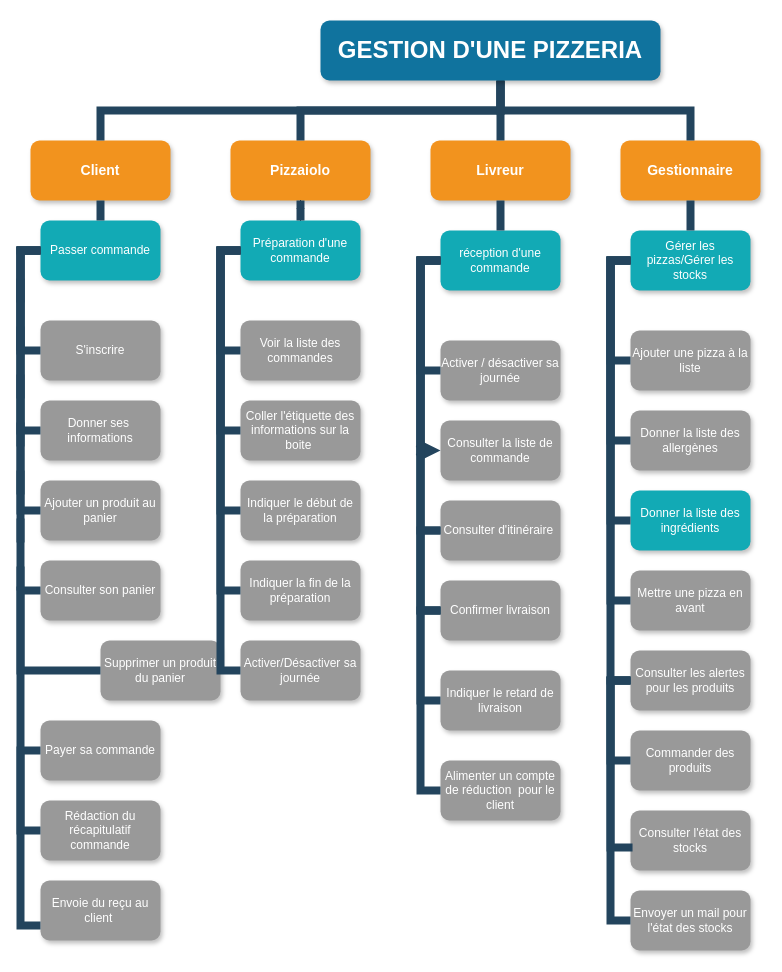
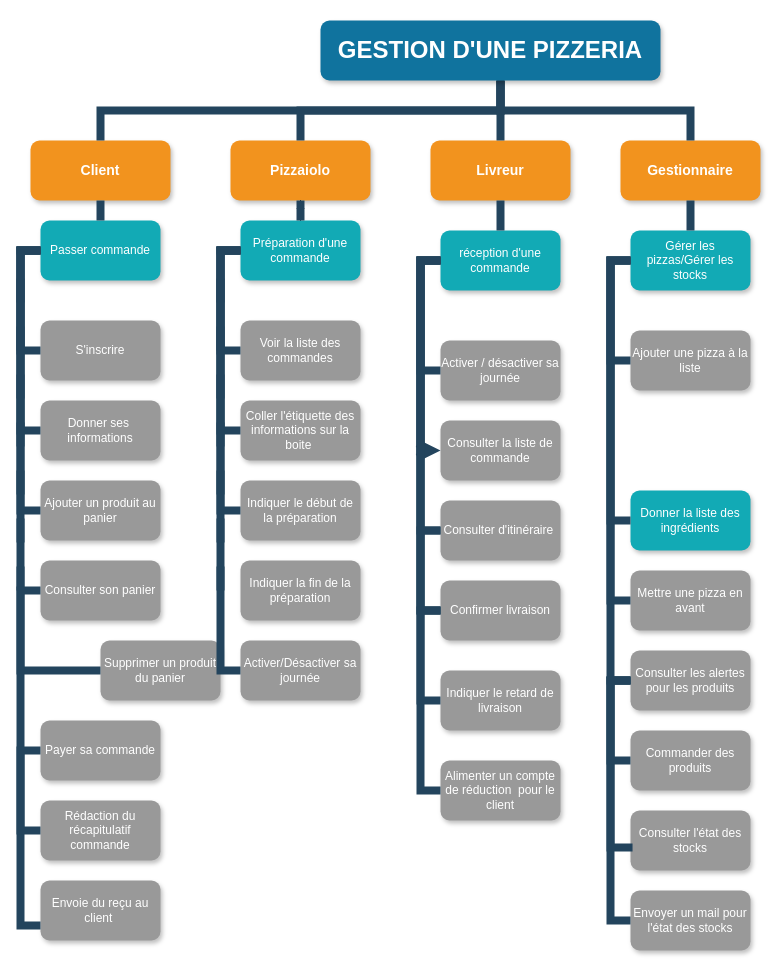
  <mxCell id="0" />
  <mxCell id="1" parent="0" />
  <mxCell id="2" value="Client" style="whiteSpace=wrap;rounded=1;fillColor=#F2931E;strokeColor=none;shadow=1;fontColor=#FFFFFF;fontStyle=1;fontSize=14" vertex="1" parent="1"><mxGeometry x="30" y="140" width="140" height="60" as="geometry" /></mxCell>
  <mxCell id="3" value="Pizzaiolo" style="whiteSpace=wrap;rounded=1;fillColor=#F2931E;strokeColor=none;shadow=1;fontColor=#FFFFFF;fontStyle=1;fontSize=14" vertex="1" parent="1"><mxGeometry x="230" y="140" width="140" height="60" as="geometry" /></mxCell>
  <mxCell id="4" value="Livreur" style="whiteSpace=wrap;rounded=1;fillColor=#F2931E;strokeColor=none;shadow=1;fontColor=#FFFFFF;fontStyle=1;fontSize=14" vertex="1" parent="1"><mxGeometry x="430" y="140" width="140" height="60" as="geometry" /></mxCell>
  <mxCell id="5" value="Gestionnaire" style="whiteSpace=wrap;rounded=1;fillColor=#F2931E;strokeColor=none;shadow=1;fontColor=#FFFFFF;fontStyle=1;fontSize=14" vertex="1" parent="1"><mxGeometry x="620" y="140" width="140" height="60" as="geometry" /></mxCell>
  <mxCell id="6" value="Passer commande" style="whiteSpace=wrap;rounded=1;fillColor=#12AAB5;strokeColor=none;shadow=1;fontColor=#FFFFFF;" vertex="1" parent="1"><mxGeometry x="40" y="220" width="120" height="60" as="geometry" /></mxCell>
  <mxCell id="7" value="S'inscrire" style="whiteSpace=wrap;rounded=1;fillColor=#999999;strokeColor=none;shadow=1;fontColor=#FFFFFF;fontStyle=0" vertex="1" parent="1"><mxGeometry x="40" y="320" width="120" height="60" as="geometry" /></mxCell>
  <mxCell id="8" value="Donner ses  informations" style="whiteSpace=wrap;rounded=1;fillColor=#999999;strokeColor=none;shadow=1;fontColor=#FFFFFF;fontStyle=0" vertex="1" parent="1"><mxGeometry x="40" y="400" width="120" height="60" as="geometry" /></mxCell>
  <mxCell id="9" value="Ajouter un produit au panier" style="whiteSpace=wrap;rounded=1;fillColor=#999999;strokeColor=none;shadow=1;fontColor=#FFFFFF;fontStyle=0" vertex="1" parent="1"><mxGeometry x="40" y="480" width="120" height="60" as="geometry" /></mxCell>
  <mxCell id="10" value="Consulter son panier" style="whiteSpace=wrap;rounded=1;fillColor=#999999;strokeColor=none;shadow=1;fontColor=#FFFFFF;fontStyle=0" vertex="1" parent="1"><mxGeometry x="40" y="560" width="120" height="60" as="geometry" /></mxCell>
  <mxCell id="11" value="Supprimer un produit du panier" style="whiteSpace=wrap;rounded=1;fillColor=#999999;strokeColor=none;shadow=1;fontColor=#FFFFFF;fontStyle=0" vertex="1" parent="1"><mxGeometry x="100" y="640" width="120" height="60" as="geometry" /></mxCell>
  <mxCell id="12" value="" style="edgeStyle=elbowEdgeStyle;elbow=vertical;rounded=0;fontColor=#000000;endArrow=none;endFill=0;strokeWidth=8;strokeColor=#23445D;" edge="1" parent="1" source="2" target="6"><mxGeometry width="100" height="100" relative="1" as="geometry"><mxPoint x="-260" y="210" as="sourcePoint" /><mxPoint x="-360" y="280" as="targetPoint" /></mxGeometry></mxCell>
  <mxCell id="13" value="" style="edgeStyle=elbowEdgeStyle;elbow=horizontal;rounded=0;fontColor=#000000;endArrow=none;endFill=0;strokeWidth=8;strokeColor=#23445D;" edge="1" parent="1" source="6" target="7"><mxGeometry width="100" height="100" relative="1" as="geometry"><mxPoint x="20" y="250" as="sourcePoint" /><mxPoint x="30" y="350" as="targetPoint" /><Array as="points"><mxPoint x="20" y="300" /></Array></mxGeometry></mxCell>
  <mxCell id="14" value="" style="edgeStyle=elbowEdgeStyle;elbow=horizontal;rounded=0;fontColor=#000000;endArrow=none;endFill=0;strokeWidth=8;strokeColor=#23445D;" edge="1" parent="1" source="6" target="8"><mxGeometry width="100" height="100" relative="1" as="geometry"><mxPoint x="30" y="250" as="sourcePoint" /><mxPoint x="30" y="430" as="targetPoint" /><Array as="points"><mxPoint x="20" y="340" /></Array></mxGeometry></mxCell>
  <mxCell id="15" value="" style="edgeStyle=elbowEdgeStyle;elbow=horizontal;rounded=0;fontColor=#000000;endArrow=none;endFill=0;strokeWidth=8;strokeColor=#23445D;" edge="1" parent="1" source="6" target="11"><mxGeometry width="100" height="100" relative="1" as="geometry"><mxPoint x="30" y="250" as="sourcePoint" /><mxPoint x="30" y="670" as="targetPoint" /><Array as="points"><mxPoint x="20" y="470" /></Array></mxGeometry></mxCell>
  <mxCell id="16" value="" style="edgeStyle=elbowEdgeStyle;elbow=horizontal;rounded=0;fontColor=#000000;endArrow=none;endFill=0;strokeWidth=8;strokeColor=#23445D;dashed=1;" edge="1" parent="1" source="6" target="10"><mxGeometry width="100" height="100" relative="1" as="geometry"><mxPoint x="30" y="250" as="sourcePoint" /><mxPoint x="30" y="590" as="targetPoint" /><Array as="points"><mxPoint x="20" y="420" /></Array></mxGeometry></mxCell>
  <mxCell id="17" value="" style="edgeStyle=elbowEdgeStyle;elbow=horizontal;rounded=0;fontColor=#000000;endArrow=none;endFill=0;strokeWidth=8;strokeColor=#23445D;" edge="1" parent="1" source="6" target="9"><mxGeometry width="100" height="100" relative="1" as="geometry"><mxPoint x="30" y="250" as="sourcePoint" /><mxPoint x="30" y="510" as="targetPoint" /><Array as="points"><mxPoint x="20" y="390" /></Array></mxGeometry></mxCell>
  <mxCell id="18" value="" style="edgeStyle=orthogonalEdgeStyle;rounded=0;orthogonalLoop=1;jettySize=auto;html=1;" edge="1" parent="1" source="19" target="3"><mxGeometry relative="1" as="geometry" /></mxCell>
  <mxCell id="19" value="Préparation d'une commande" style="whiteSpace=wrap;rounded=1;fillColor=#12AAB5;strokeColor=none;shadow=1;fontColor=#FFFFFF;" vertex="1" parent="1"><mxGeometry x="240" y="220" width="120" height="60" as="geometry" /></mxCell>
  <mxCell id="20" value="Voir la liste des commandes" style="whiteSpace=wrap;rounded=1;fillColor=#999999;strokeColor=none;shadow=1;fontColor=#FFFFFF;fontStyle=0" vertex="1" parent="1"><mxGeometry x="240" y="320" width="120" height="60" as="geometry" /></mxCell>
  <mxCell id="21" value="Coller l'étiquette des informations sur la boite " style="whiteSpace=wrap;rounded=1;fillColor=#999999;strokeColor=none;shadow=1;fontColor=#FFFFFF;fontStyle=0" vertex="1" parent="1"><mxGeometry x="240" y="400" width="120" height="60" as="geometry" /></mxCell>
  <mxCell id="22" value="Indiquer le début de la préparation" style="whiteSpace=wrap;rounded=1;fillColor=#999999;strokeColor=none;shadow=1;fontColor=#FFFFFF;fontStyle=0" vertex="1" parent="1"><mxGeometry x="240" y="480" width="120" height="60" as="geometry" /></mxCell>
  <mxCell id="23" value="Indiquer la fin de la préparation" style="whiteSpace=wrap;rounded=1;fillColor=#999999;strokeColor=none;shadow=1;fontColor=#FFFFFF;fontStyle=0" vertex="1" parent="1"><mxGeometry x="240" y="560" width="120" height="60" as="geometry" /></mxCell>
  <mxCell id="24" value="Activer/Désactiver sa journée" style="whiteSpace=wrap;rounded=1;fillColor=#999999;strokeColor=none;shadow=1;fontColor=#FFFFFF;fontStyle=0" vertex="1" parent="1"><mxGeometry x="240" y="640" width="120" height="60" as="geometry" /></mxCell>
  <mxCell id="25" value="" style="edgeStyle=elbowEdgeStyle;elbow=horizontal;rounded=0;fontColor=#000000;endArrow=none;endFill=0;strokeWidth=8;strokeColor=#23445D;" edge="1" parent="1" source="19" target="20"><mxGeometry width="100" height="100" relative="1" as="geometry"><mxPoint x="220" y="250" as="sourcePoint" /><mxPoint x="230" y="350" as="targetPoint" /><Array as="points"><mxPoint x="220" y="300" /></Array></mxGeometry></mxCell>
  <mxCell id="26" value="" style="edgeStyle=elbowEdgeStyle;elbow=horizontal;rounded=0;fontColor=#000000;endArrow=none;endFill=0;strokeWidth=8;strokeColor=#23445D;" edge="1" parent="1" source="19" target="21"><mxGeometry width="100" height="100" relative="1" as="geometry"><mxPoint x="230" y="250" as="sourcePoint" /><mxPoint x="230" y="430" as="targetPoint" /><Array as="points"><mxPoint x="220" y="340" /></Array></mxGeometry></mxCell>
  <mxCell id="27" value="" style="edgeStyle=elbowEdgeStyle;elbow=horizontal;rounded=0;fontColor=#000000;endArrow=none;endFill=0;strokeWidth=8;strokeColor=#23445D;" edge="1" parent="1" source="19" target="24"><mxGeometry width="100" height="100" relative="1" as="geometry"><mxPoint x="230" y="250" as="sourcePoint" /><mxPoint x="230" y="670" as="targetPoint" /><Array as="points"><mxPoint x="220" y="470" /></Array></mxGeometry></mxCell>
- <mxCell id="28" value="" style="edgeStyle=elbowEdgeStyle;elbow=horizontal;rounded=0;fontColor=#000000;endArrow=none;endFill=0;strokeWidth=8;strokeColor=#23445D;" edge="1" parent="1" source="19" target="23"><mxGeometry width="100" height="100" relative="1" as="geometry"><mxPoint x="230" y="250" as="sourcePoint" /><mxPoint x="230" y="590" as="targetPoint" /><Array as="points"><mxPoint x="220" y="420" /></Array></mxGeometry></mxCell>
+ <mxCell id="28" value="" style="edgeStyle=elbowEdgeStyle;elbow=horizontal;rounded=0;fontColor=#000000;endArrow=none;endFill=0;strokeWidth=8;strokeColor=#23445D;dashed=1;" edge="1" parent="1" source="19" target="23"><mxGeometry width="100" height="100" relative="1" as="geometry"><mxPoint x="230" y="250" as="sourcePoint" /><mxPoint x="230" y="590" as="targetPoint" /><Array as="points"><mxPoint x="220" y="420" /></Array></mxGeometry></mxCell>
  <mxCell id="29" value="" style="edgeStyle=elbowEdgeStyle;elbow=horizontal;rounded=0;fontColor=#000000;endArrow=none;endFill=0;strokeWidth=8;strokeColor=#23445D;" edge="1" parent="1" source="19" target="22"><mxGeometry width="100" height="100" relative="1" as="geometry"><mxPoint x="230" y="250" as="sourcePoint" /><mxPoint x="230" y="510" as="targetPoint" /><Array as="points"><mxPoint x="220" y="390" /></Array></mxGeometry></mxCell>
  <mxCell id="30" value="réception d'une commande" style="whiteSpace=wrap;rounded=1;fillColor=#12AAB5;strokeColor=none;shadow=1;fontColor=#FFFFFF;" vertex="1" parent="1"><mxGeometry x="440" y="230" width="120" height="60" as="geometry" /></mxCell>
  <mxCell id="31" value="Activer / désactiver sa journée" style="whiteSpace=wrap;rounded=1;fillColor=#999999;strokeColor=none;shadow=1;fontColor=#FFFFFF;fontStyle=0" vertex="1" parent="1"><mxGeometry x="440" y="340" width="120" height="60" as="geometry" /></mxCell>
  <mxCell id="32" value="Consulter la liste de commande" style="whiteSpace=wrap;rounded=1;fillColor=#999999;strokeColor=none;shadow=1;fontColor=#FFFFFF;fontStyle=0" vertex="1" parent="1"><mxGeometry x="440" y="420" width="120" height="60" as="geometry" /></mxCell>
  <mxCell id="33" value="Consulter d'itinéraire " style="whiteSpace=wrap;rounded=1;fillColor=#999999;strokeColor=none;shadow=1;fontColor=#FFFFFF;fontStyle=0" vertex="1" parent="1"><mxGeometry x="440" y="500" width="120" height="60" as="geometry" /></mxCell>
  <mxCell id="34" value="Confirmer livraison" style="whiteSpace=wrap;rounded=1;fillColor=#999999;strokeColor=none;shadow=1;fontColor=#FFFFFF;fontStyle=0" vertex="1" parent="1"><mxGeometry x="440" y="580" width="120" height="60" as="geometry" /></mxCell>
  <mxCell id="35" value="" style="edgeStyle=elbowEdgeStyle;elbow=horizontal;rounded=0;fontColor=#000000;endArrow=none;endFill=0;strokeWidth=8;strokeColor=#23445D;" edge="1" parent="1" source="30" target="31"><mxGeometry width="100" height="100" relative="1" as="geometry"><mxPoint x="420" y="270" as="sourcePoint" /><mxPoint x="430" y="370" as="targetPoint" /><Array as="points"><mxPoint x="420" y="320" /></Array></mxGeometry></mxCell>
  <mxCell id="36" value="" style="edgeStyle=elbowEdgeStyle;elbow=horizontal;rounded=0;fontColor=#000000;endArrow=open;endFill=0;strokeWidth=8;strokeColor=#23445D;" edge="1" parent="1" source="30" target="32"><mxGeometry width="100" height="100" relative="1" as="geometry"><mxPoint x="430" y="270" as="sourcePoint" /><mxPoint x="430" y="450" as="targetPoint" /><Array as="points"><mxPoint x="420" y="360" /></Array></mxGeometry></mxCell>
  <mxCell id="37" value="" style="edgeStyle=elbowEdgeStyle;elbow=horizontal;rounded=0;fontColor=#000000;endArrow=none;endFill=0;strokeWidth=8;strokeColor=#23445D;" edge="1" parent="1" source="30" target="34"><mxGeometry width="100" height="100" relative="1" as="geometry"><mxPoint x="430" y="270" as="sourcePoint" /><mxPoint x="430" y="690" as="targetPoint" /><Array as="points"><mxPoint x="420" y="490" /></Array></mxGeometry></mxCell>
  <mxCell id="38" value="" style="edgeStyle=elbowEdgeStyle;elbow=horizontal;rounded=0;fontColor=#000000;endArrow=none;endFill=0;strokeWidth=8;strokeColor=#23445D;" edge="1" parent="1" source="30"><mxGeometry width="100" height="100" relative="1" as="geometry"><mxPoint x="430" y="270" as="sourcePoint" /><mxPoint x="440" y="610" as="targetPoint" /><Array as="points"><mxPoint x="420" y="440" /></Array></mxGeometry></mxCell>
  <mxCell id="39" value="" style="edgeStyle=elbowEdgeStyle;elbow=horizontal;rounded=0;fontColor=#000000;endArrow=none;endFill=0;strokeWidth=8;strokeColor=#23445D;" edge="1" parent="1" source="30" target="33"><mxGeometry width="100" height="100" relative="1" as="geometry"><mxPoint x="430" y="270" as="sourcePoint" /><mxPoint x="430" y="530" as="targetPoint" /><Array as="points"><mxPoint x="420" y="410" /></Array></mxGeometry></mxCell>
  <mxCell id="40" value="Gérer les pizzas/Gérer les stocks" style="whiteSpace=wrap;rounded=1;fillColor=#12AAB5;strokeColor=none;shadow=1;fontColor=#FFFFFF;" vertex="1" parent="1"><mxGeometry x="630" y="230" width="120" height="60" as="geometry" /></mxCell>
  <mxCell id="41" value="Ajouter une pizza à la liste" style="whiteSpace=wrap;rounded=1;fillColor=#999999;strokeColor=none;shadow=1;fontColor=#FFFFFF;fontStyle=0" vertex="1" parent="1"><mxGeometry x="630" y="330" width="120" height="60" as="geometry" /></mxCell>
- <mxCell id="42" value="Donner la liste des allergènes" style="whiteSpace=wrap;rounded=1;fillColor=#999999;strokeColor=none;shadow=1;fontColor=#FFFFFF;fontStyle=0" vertex="1" parent="1"><mxGeometry x="630" y="410" width="120" height="60" as="geometry" /></mxCell>
  <mxCell id="43" value="Donner la liste des ingrédients" style="whiteSpace=wrap;rounded=1;fillColor=#12aab5;strokeColor=none;shadow=1;fontColor=#FFFFFF;fontStyle=0;" vertex="1" parent="1"><mxGeometry x="630" y="490" width="120" height="60" as="geometry" /></mxCell>
  <mxCell id="44" value="Mettre une pizza en avant" style="whiteSpace=wrap;rounded=1;fillColor=#999999;strokeColor=none;shadow=1;fontColor=#FFFFFF;fontStyle=0" vertex="1" parent="1"><mxGeometry x="630" y="570" width="120" height="60" as="geometry" /></mxCell>
  <mxCell id="45" value="" style="edgeStyle=elbowEdgeStyle;elbow=horizontal;rounded=0;fontColor=#000000;endArrow=none;endFill=0;strokeWidth=8;strokeColor=#23445D;" edge="1" parent="1" source="40" target="41"><mxGeometry width="100" height="100" relative="1" as="geometry"><mxPoint x="610" y="260" as="sourcePoint" /><mxPoint x="620" y="360" as="targetPoint" /><Array as="points"><mxPoint x="610" y="310" /></Array></mxGeometry></mxCell>
- <mxCell id="46" value="" style="edgeStyle=elbowEdgeStyle;elbow=horizontal;rounded=0;fontColor=#000000;endArrow=none;endFill=0;strokeWidth=8;strokeColor=#23445D;" edge="1" parent="1" source="40" target="42"><mxGeometry width="100" height="100" relative="1" as="geometry"><mxPoint x="620" y="260" as="sourcePoint" /><mxPoint x="620" y="440" as="targetPoint" /><Array as="points"><mxPoint x="610" y="350" /></Array></mxGeometry></mxCell>
  <mxCell id="47" value="" style="edgeStyle=elbowEdgeStyle;elbow=horizontal;rounded=0;fontColor=#000000;endArrow=none;endFill=0;strokeWidth=8;strokeColor=#23445D;" edge="1" parent="1" source="40"><mxGeometry width="100" height="100" relative="1" as="geometry"><mxPoint x="620" y="260" as="sourcePoint" /><mxPoint x="630" y="680" as="targetPoint" /><Array as="points"><mxPoint x="610" y="480" /></Array></mxGeometry></mxCell>
  <mxCell id="48" value="" style="edgeStyle=elbowEdgeStyle;elbow=horizontal;rounded=0;fontColor=#000000;endArrow=none;endFill=0;strokeWidth=8;strokeColor=#23445D;" edge="1" parent="1" source="40" target="44"><mxGeometry width="100" height="100" relative="1" as="geometry"><mxPoint x="620" y="260" as="sourcePoint" /><mxPoint x="620" y="600" as="targetPoint" /><Array as="points"><mxPoint x="610" y="430" /></Array></mxGeometry></mxCell>
  <mxCell id="49" value="" style="edgeStyle=elbowEdgeStyle;elbow=horizontal;rounded=0;fontColor=#000000;endArrow=none;endFill=0;strokeWidth=8;strokeColor=#23445D;" edge="1" parent="1" source="40" target="43"><mxGeometry width="100" height="100" relative="1" as="geometry"><mxPoint x="620" y="260" as="sourcePoint" /><mxPoint x="620" y="520" as="targetPoint" /><Array as="points"><mxPoint x="610" y="400" /></Array></mxGeometry></mxCell>
  <mxCell id="50" value="" style="edgeStyle=elbowEdgeStyle;elbow=vertical;rounded=0;fontColor=#000000;endArrow=none;endFill=0;strokeWidth=8;strokeColor=#23445D;" edge="1" parent="1" source="3" target="19"><mxGeometry width="100" height="100" relative="1" as="geometry"><mxPoint x="110" y="240" as="sourcePoint" /><mxPoint x="210" y="140" as="targetPoint" /></mxGeometry></mxCell>
  <mxCell id="51" value="" style="edgeStyle=elbowEdgeStyle;elbow=vertical;rounded=0;fontColor=#000000;endArrow=none;endFill=0;strokeWidth=8;strokeColor=#23445D;" edge="1" parent="1" source="4" target="30"><mxGeometry width="100" height="100" relative="1" as="geometry"><mxPoint x="500" y="270" as="sourcePoint" /><mxPoint x="400" y="160" as="targetPoint" /></mxGeometry></mxCell>
  <mxCell id="52" value="" style="edgeStyle=elbowEdgeStyle;elbow=vertical;rounded=0;fontColor=#000000;endArrow=none;endFill=0;strokeWidth=8;strokeColor=#23445D;" edge="1" parent="1" source="5" target="40"><mxGeometry width="100" height="100" relative="1" as="geometry"><mxPoint x="530" y="260" as="sourcePoint" /><mxPoint x="630" y="160" as="targetPoint" /></mxGeometry></mxCell>
  <mxCell id="53" value="" style="edgeStyle=elbowEdgeStyle;elbow=vertical;rounded=0;fontColor=#000000;endArrow=none;endFill=0;strokeWidth=8;strokeColor=#23445D;" edge="1" parent="1" target="2"><mxGeometry width="100" height="100" relative="1" as="geometry"><mxPoint x="500" y="80" as="sourcePoint" /><mxPoint x="-20" y="20" as="targetPoint" /></mxGeometry></mxCell>
  <mxCell id="54" value="" style="edgeStyle=elbowEdgeStyle;elbow=vertical;rounded=0;fontColor=#000000;endArrow=none;endFill=0;strokeWidth=8;strokeColor=#23445D;" edge="1" parent="1" target="3"><mxGeometry width="100" height="100" relative="1" as="geometry"><mxPoint x="500" y="80" as="sourcePoint" /><mxPoint x="-10" y="30" as="targetPoint" /></mxGeometry></mxCell>
  <mxCell id="55" value="" style="edgeStyle=elbowEdgeStyle;elbow=vertical;rounded=0;fontColor=#000000;endArrow=none;endFill=0;strokeWidth=8;strokeColor=#23445D;" edge="1" parent="1" target="4"><mxGeometry width="100" height="100" relative="1" as="geometry"><mxPoint x="500" y="80" as="sourcePoint" /><mxPoint x="0" y="40" as="targetPoint" /></mxGeometry></mxCell>
  <mxCell id="56" value="" style="edgeStyle=elbowEdgeStyle;elbow=vertical;rounded=0;fontColor=#000000;endArrow=none;endFill=0;strokeWidth=8;strokeColor=#23445D;" edge="1" parent="1" target="5"><mxGeometry width="100" height="100" relative="1" as="geometry"><mxPoint x="500" y="80" as="sourcePoint" /><mxPoint x="10" y="50" as="targetPoint" /></mxGeometry></mxCell>
  <mxCell id="57" value="GESTION D'UNE PIZZERIA" style="whiteSpace=wrap;rounded=1;shadow=1;fillColor=#10739E;strokeColor=none;fontColor=#FFFFFF;fontStyle=1;fontSize=24" vertex="1" parent="1"><mxGeometry x="320" y="20" width="340" height="60" as="geometry" /></mxCell>
  <mxCell id="58" value="Payer sa commande" style="whiteSpace=wrap;rounded=1;fillColor=#999999;strokeColor=none;shadow=1;fontColor=#FFFFFF;fontStyle=0" vertex="1" parent="1"><mxGeometry x="40" y="720" width="120" height="60" as="geometry" /></mxCell>
  <mxCell id="59" value="Rédaction du récapitulatif commande" style="whiteSpace=wrap;rounded=1;fillColor=#999999;strokeColor=none;shadow=1;fontColor=#FFFFFF;fontStyle=0" vertex="1" parent="1"><mxGeometry x="40" y="800" width="120" height="60" as="geometry" /></mxCell>
  <mxCell id="60" value="Envoie du reçu au client " style="whiteSpace=wrap;rounded=1;fillColor=#999999;strokeColor=none;shadow=1;fontColor=#FFFFFF;fontStyle=0" vertex="1" parent="1"><mxGeometry x="40" y="880" width="120" height="60" as="geometry" /></mxCell>
  <mxCell id="61" value="" style="edgeStyle=elbowEdgeStyle;elbow=horizontal;rounded=0;fontColor=#000000;endArrow=none;endFill=0;strokeWidth=8;strokeColor=#23445D;entryX=0;entryY=0.75;entryDx=0;entryDy=0;" edge="1" parent="1" target="60"><mxGeometry width="100" height="100" relative="1" as="geometry"><mxPoint x="40" y="590" as="sourcePoint" /><mxPoint x="40" y="1010" as="targetPoint" /><Array as="points"><mxPoint x="20" y="810" /></Array></mxGeometry></mxCell>
  <mxCell id="62" value="Indiquer le retard de livraison" style="whiteSpace=wrap;rounded=1;fillColor=#999999;strokeColor=none;shadow=1;fontColor=#FFFFFF;fontStyle=0" vertex="1" parent="1"><mxGeometry x="440" y="670" width="120" height="60" as="geometry" /></mxCell>
  <mxCell id="63" value="Alimenter un compte de réduction  pour le client" style="whiteSpace=wrap;rounded=1;fillColor=#999999;strokeColor=none;shadow=1;fontColor=#FFFFFF;fontStyle=0" vertex="1" parent="1"><mxGeometry x="440" y="760" width="120" height="60" as="geometry" /></mxCell>
  <mxCell id="64" value="" style="edgeStyle=elbowEdgeStyle;elbow=horizontal;rounded=0;fontColor=#000000;endArrow=none;endFill=0;strokeWidth=8;strokeColor=#23445D;entryX=0;entryY=0.5;entryDx=0;entryDy=0;" edge="1" parent="1" target="63"><mxGeometry width="100" height="100" relative="1" as="geometry"><mxPoint x="440" y="530" as="sourcePoint" /><mxPoint x="440" y="960" as="targetPoint" /><Array as="points"><mxPoint x="420" y="760" /></Array></mxGeometry></mxCell>
  <mxCell id="65" value="" style="edgeStyle=elbowEdgeStyle;elbow=horizontal;rounded=0;fontColor=#000000;endArrow=none;endFill=0;strokeWidth=8;strokeColor=#23445D;" edge="1" parent="1" target="62"><mxGeometry width="100" height="100" relative="1" as="geometry"><mxPoint x="440" y="610" as="sourcePoint" /><mxPoint x="440" y="950" as="targetPoint" /><Array as="points"><mxPoint x="420" y="840" /></Array></mxGeometry></mxCell>
  <mxCell id="66" value="Consulter les alertes pour les produits" style="whiteSpace=wrap;rounded=1;fillColor=#999999;strokeColor=none;shadow=1;fontColor=#FFFFFF;fontStyle=0" vertex="1" parent="1"><mxGeometry x="630" y="650" width="120" height="60" as="geometry" /></mxCell>
  <mxCell id="67" value="Commander des produits" style="whiteSpace=wrap;rounded=1;fillColor=#999999;strokeColor=none;shadow=1;fontColor=#FFFFFF;fontStyle=0" vertex="1" parent="1"><mxGeometry x="630" y="730" width="120" height="60" as="geometry" /></mxCell>
  <mxCell id="68" value="Consulter l'état des stocks" style="whiteSpace=wrap;rounded=1;fillColor=#999999;strokeColor=none;shadow=1;fontColor=#FFFFFF;fontStyle=0" vertex="1" parent="1"><mxGeometry x="630" y="810" width="120" height="60" as="geometry" /></mxCell>
  <mxCell id="69" value="Envoyer un mail pour l'état des stocks" style="whiteSpace=wrap;rounded=1;fillColor=#999999;strokeColor=none;shadow=1;fontColor=#FFFFFF;fontStyle=0" vertex="1" parent="1"><mxGeometry x="630" y="890" width="120" height="60" as="geometry" /></mxCell>
  <mxCell id="70" value="" style="edgeStyle=elbowEdgeStyle;elbow=horizontal;rounded=0;fontColor=#000000;endArrow=none;endFill=0;strokeWidth=8;strokeColor=#23445D;entryX=0;entryY=0.5;entryDx=0;entryDy=0;" edge="1" parent="1" target="69"><mxGeometry width="100" height="100" relative="1" as="geometry"><mxPoint x="630" y="680" as="sourcePoint" /><mxPoint x="630" y="1100" as="targetPoint" /><Array as="points"><mxPoint x="610" y="900" /></Array></mxGeometry></mxCell>
  <mxCell id="71" value="" style="edgeStyle=elbowEdgeStyle;elbow=horizontal;rounded=0;fontColor=#000000;endArrow=none;endFill=0;strokeWidth=8;strokeColor=#23445D;entryX=0.017;entryY=0.617;entryDx=0;entryDy=0;entryPerimeter=0;" edge="1" parent="1" target="68"><mxGeometry width="100" height="100" relative="1" as="geometry"><mxPoint x="630" y="680" as="sourcePoint" /><mxPoint x="630" y="1000" as="targetPoint" /><Array as="points"><mxPoint x="610" y="900" /></Array></mxGeometry></mxCell>
  <mxCell id="72" value="" style="edgeStyle=elbowEdgeStyle;elbow=horizontal;rounded=0;fontColor=#000000;endArrow=none;endFill=0;strokeWidth=8;strokeColor=#23445D;" edge="1" parent="1" target="67"><mxGeometry width="100" height="100" relative="1" as="geometry"><mxPoint x="630" y="680" as="sourcePoint" /><mxPoint x="632" y="843.5" as="targetPoint" /><Array as="points"><mxPoint x="610" y="896.5" /></Array></mxGeometry></mxCell>
  <mxCell id="73" value="" style="edgeStyle=elbowEdgeStyle;elbow=horizontal;rounded=0;fontColor=#000000;endArrow=none;endFill=0;strokeWidth=8;strokeColor=#23445D;entryX=0;entryY=0.5;entryDx=0;entryDy=0;" edge="1" parent="1" target="59"><mxGeometry width="100" height="100" relative="1" as="geometry"><mxPoint x="40" y="750" as="sourcePoint" /><mxPoint x="40" y="1090" as="targetPoint" /><Array as="points"><mxPoint x="20" y="920" /></Array></mxGeometry></mxCell>
